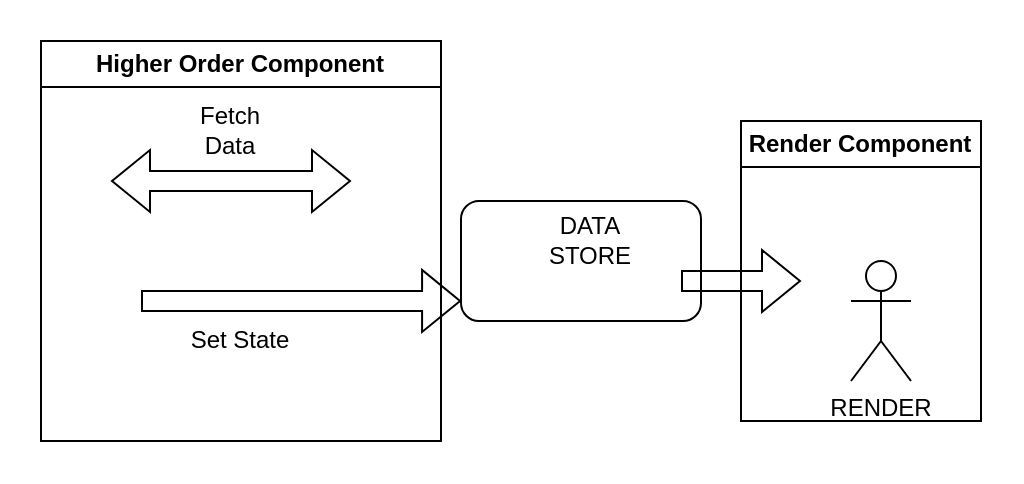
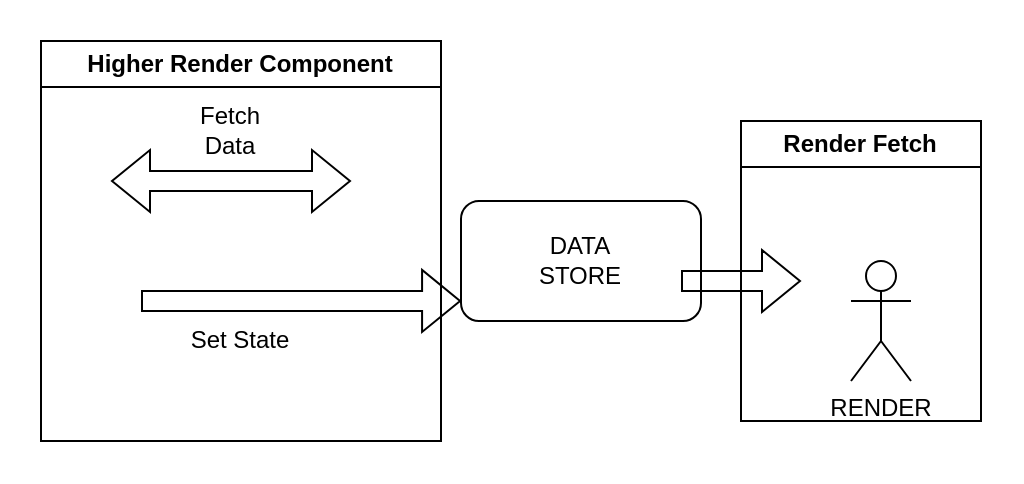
  <mxCell id="0" />
  <mxCell id="1" parent="0" />
  <mxCell id="2" value="" style="rounded=1;whiteSpace=wrap;html=1;" vertex="1" parent="1"><mxGeometry x="230" y="100" width="120" height="60" as="geometry" /></mxCell>
- <mxCell id="3" value="Higher Order Component" style="swimlane;whiteSpace=wrap;html=1;" vertex="1" parent="1"><mxGeometry x="20" y="20" width="200" height="200" as="geometry" /></mxCell>
+ <mxCell id="3" value="Higher Render Component" style="swimlane;whiteSpace=wrap;html=1;" vertex="1" parent="1"><mxGeometry x="20" y="20" width="200" height="200" as="geometry" /></mxCell>
  <mxCell id="4" value="Fetch Data" style="text;html=1;align=center;verticalAlign=middle;whiteSpace=wrap;rounded=0;" vertex="1" parent="3"><mxGeometry x="65" y="30" width="60" height="30" as="geometry" /></mxCell>
  <mxCell id="5" value="" style="shape=flexArrow;endArrow=classic;startArrow=classic;html=1;rounded=0;" edge="1" parent="3"><mxGeometry width="100" height="100" relative="1" as="geometry"><mxPoint x="35" y="70" as="sourcePoint" /><mxPoint x="155" y="70" as="targetPoint" /></mxGeometry></mxCell>
  <mxCell id="6" value="" style="shape=flexArrow;endArrow=classic;html=1;rounded=0;entryX=0.167;entryY=0.833;entryDx=0;entryDy=0;entryPerimeter=0;" edge="1" parent="3"><mxGeometry width="50" height="50" relative="1" as="geometry"><mxPoint x="50" y="130" as="sourcePoint" /><mxPoint x="210.04" y="129.98" as="targetPoint" /></mxGeometry></mxCell>
  <mxCell id="7" value="Set State" style="text;html=1;align=center;verticalAlign=middle;whiteSpace=wrap;rounded=0;" vertex="1" parent="3"><mxGeometry x="70" y="135" width="60" height="30" as="geometry" /></mxCell>
- <mxCell id="8" value="Render Component" style="swimlane;whiteSpace=wrap;html=1;" vertex="1" parent="1"><mxGeometry x="370" y="60" width="120" height="150" as="geometry" /></mxCell>
+ <mxCell id="8" value="Render Fetch" style="swimlane;whiteSpace=wrap;html=1;" vertex="1" parent="1"><mxGeometry x="370" y="60" width="120" height="150" as="geometry" /></mxCell>
  <mxCell id="9" value="RENDER" style="shape=umlActor;verticalLabelPosition=bottom;verticalAlign=top;html=1;outlineConnect=0;" vertex="1" parent="8"><mxGeometry x="55" y="70" width="30" height="60" as="geometry" /></mxCell>
- <mxCell id="10" value="DATA STORE" style="text;html=1;align=center;verticalAlign=middle;whiteSpace=wrap;rounded=0;" vertex="1" parent="1"><mxGeometry x="265" y="105" width="60" height="30" as="geometry" /></mxCell>
+ <mxCell id="10" value="DATA STORE" style="text;html=1;align=center;verticalAlign=middle;whiteSpace=wrap;rounded=0;" vertex="1" parent="1"><mxGeometry x="260" y="115" width="60" height="30" as="geometry" /></mxCell>
  <mxCell id="11" value="" style="shape=flexArrow;endArrow=classic;html=1;rounded=0;" edge="1" parent="1"><mxGeometry width="50" height="50" relative="1" as="geometry"><mxPoint x="340" y="140" as="sourcePoint" /><mxPoint x="400" y="140" as="targetPoint" /></mxGeometry></mxCell>
